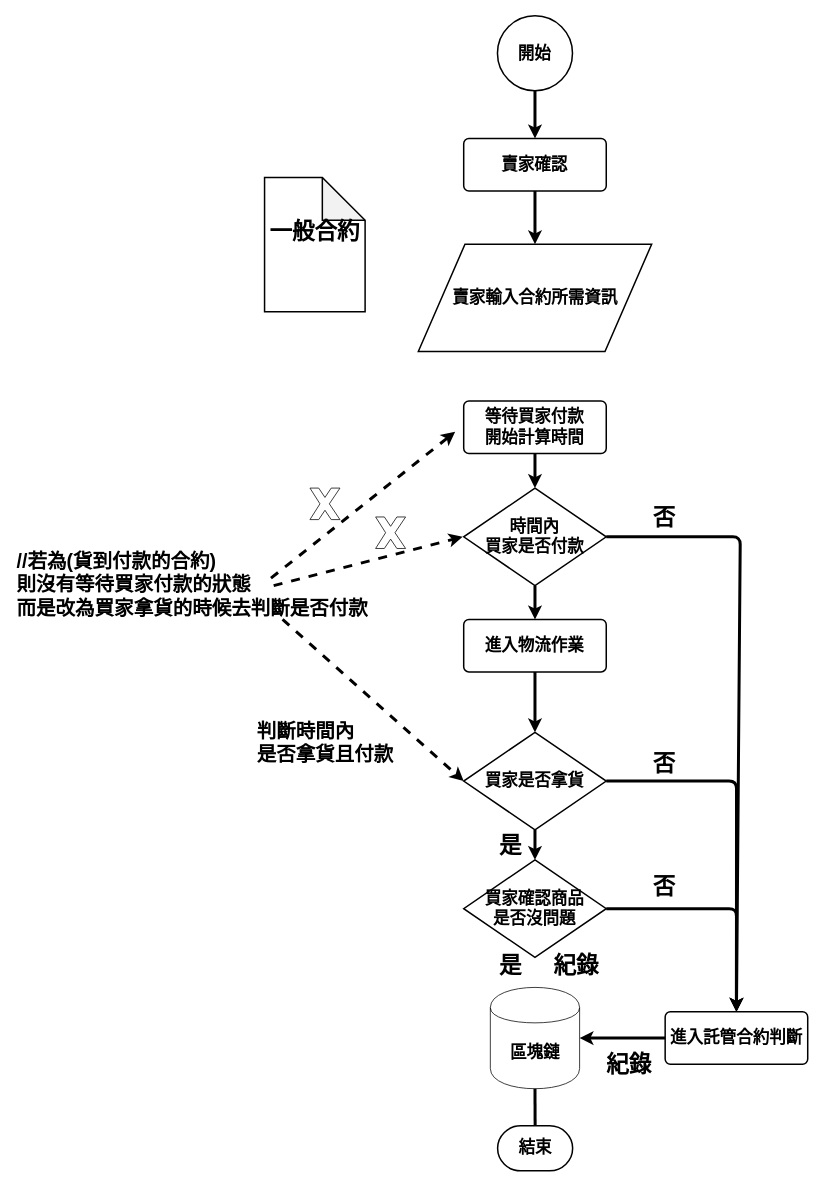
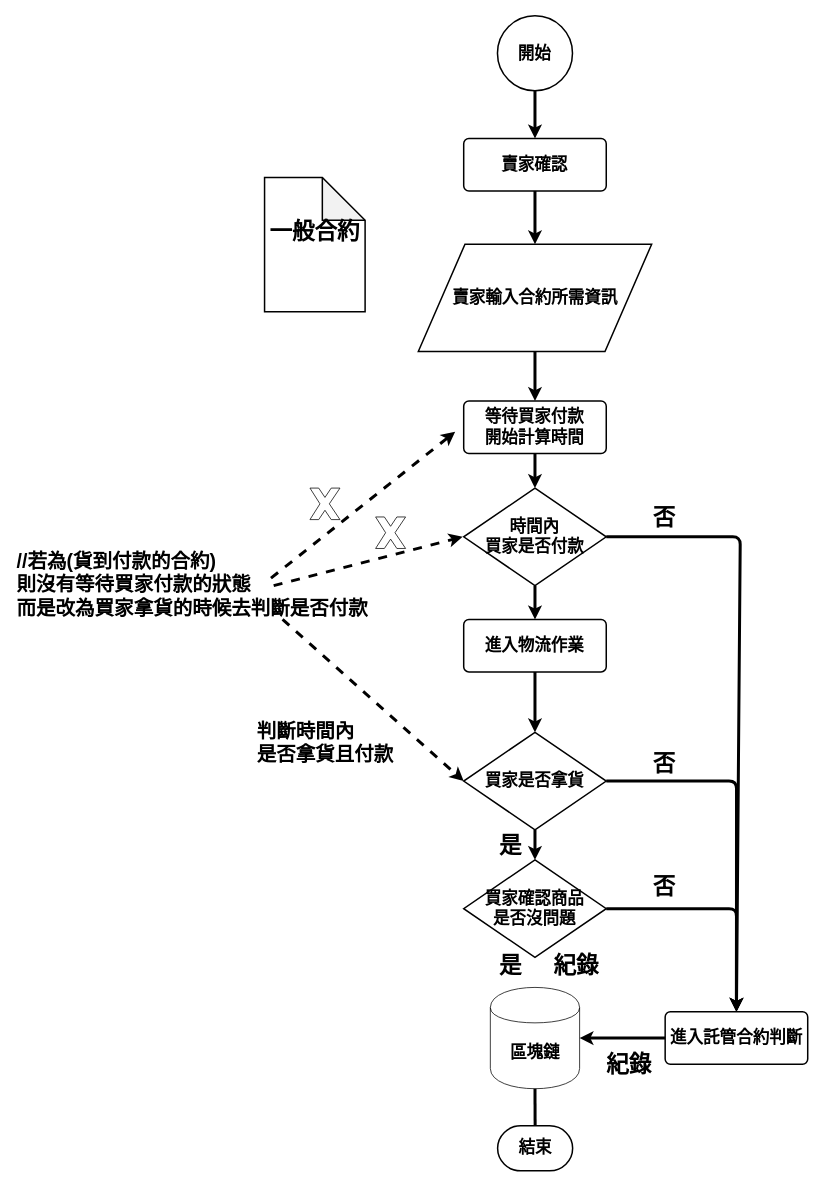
  <mxCell id="0" />
  <mxCell id="1" parent="0" />
  <mxCell id="2" value="" style="endArrow=classic;html=1;dashed=1;strokeWidth=4;exitX=0.695;exitY=0.8;exitDx=0;exitDy=0;exitPerimeter=0;" parent="1" source="34" edge="1"><mxGeometry width="50" height="50" relative="1" as="geometry"><mxPoint x="241" y="688.5" as="sourcePoint" /><mxPoint x="606" y="575" as="targetPoint" /></mxGeometry></mxCell>
  <mxCell id="3" value="&lt;font style=&quot;font-size: 22px&quot;&gt;&lt;b&gt;開始&lt;/b&gt;&lt;/font&gt;" style="strokeWidth=2;html=1;shape=mxgraph.flowchart.start_2;whiteSpace=wrap;align=center;" parent="1" vertex="1"><mxGeometry x="662.4" y="20.5" width="100" height="100" as="geometry" /></mxCell>
  <mxCell id="4" value="&lt;span&gt;&lt;font style=&quot;font-size: 22px&quot;&gt;&lt;b&gt;賣家確認&lt;/b&gt;&lt;/font&gt;&lt;/span&gt;" style="rounded=1;whiteSpace=wrap;html=1;absoluteArcSize=1;arcSize=14;strokeWidth=2;align=center;" parent="1" vertex="1"><mxGeometry x="617.4" y="184" width="190" height="70" as="geometry" /></mxCell>
  <mxCell id="5" value="&lt;b&gt;結束&lt;/b&gt;" style="strokeWidth=2;html=1;shape=mxgraph.flowchart.terminator;whiteSpace=wrap;fontSize=22;align=center;" parent="1" vertex="1"><mxGeometry x="662.6" y="1500" width="100" height="60" as="geometry" /></mxCell>
  <mxCell id="6" value="&lt;font style=&quot;font-size: 22px&quot;&gt;&lt;b&gt;賣家輸入合約所需資訊&lt;/b&gt;&lt;/font&gt;" style="shape=parallelogram;perimeter=parallelogramPerimeter;whiteSpace=wrap;html=1;align=center;strokeWidth=2;" parent="1" vertex="1"><mxGeometry x="556.9" y="325" width="311" height="143" as="geometry" /></mxCell>
  <mxCell id="7" value="&lt;font style=&quot;font-size: 22px&quot;&gt;&lt;b&gt;區塊鏈&lt;/b&gt;&lt;/font&gt;" style="shape=cylinder;whiteSpace=wrap;html=1;boundedLbl=1;backgroundOutline=1;align=center;" parent="1" vertex="1"><mxGeometry x="652.9" y="1315.5" width="119" height="135" as="geometry" /></mxCell>
  <mxCell id="8" value="&lt;font style=&quot;font-size: 30px&quot;&gt;&lt;b&gt;紀錄&lt;/b&gt;&lt;/font&gt;" style="text;html=1;resizable=0;points=[];autosize=1;align=center;verticalAlign=top;spacingTop=-4;" parent="1" vertex="1"><mxGeometry x="727.2" y="1265.5" width="80" height="20" as="geometry" /></mxCell>
  <mxCell id="9" value="" style="endArrow=classic;html=1;strokeWidth=4;align=center;exitX=0.5;exitY=1;exitDx=0;exitDy=0;entryX=0.5;entryY=0;entryDx=0;entryDy=0;entryPerimeter=0;" parent="1" source="15" target="13" edge="1"><mxGeometry width="50" height="50" relative="1" as="geometry"><mxPoint x="466" y="538" as="sourcePoint" /><mxPoint x="466" y="604" as="targetPoint" /></mxGeometry></mxCell>
  <mxCell id="10" value="" style="endArrow=classic;html=1;strokeWidth=4;fontSize=4;exitX=0.5;exitY=1;exitDx=0;exitDy=0;exitPerimeter=0;entryX=0.5;entryY=0;entryDx=0;entryDy=0;align=center;" parent="1" source="3" target="4" edge="1"><mxGeometry width="50" height="50" relative="1" as="geometry"><mxPoint x="376" y="680.5" as="sourcePoint" /><mxPoint x="426" y="630.5" as="targetPoint" /></mxGeometry></mxCell>
  <mxCell id="11" value="" style="endArrow=classic;html=1;strokeWidth=4;fontSize=22;align=center;exitX=0.5;exitY=1;exitDx=0;exitDy=0;entryX=0.5;entryY=0;entryDx=0;entryDy=0;" parent="1" source="4" target="6" edge="1"><mxGeometry width="50" height="50" relative="1" as="geometry"><mxPoint x="478.5" y="634" as="sourcePoint" /><mxPoint x="528.5" y="584" as="targetPoint" /></mxGeometry></mxCell>
  <mxCell id="12" style="edgeStyle=orthogonalEdgeStyle;rounded=0;orthogonalLoop=1;jettySize=auto;html=1;exitX=0.5;exitY=1;exitDx=0;exitDy=0;exitPerimeter=0;entryX=0.5;entryY=0;entryDx=0;entryDy=0;strokeWidth=4;" edge="1" parent="1" source="13" target="17"><mxGeometry relative="1" as="geometry" /></mxCell>
  <mxCell id="13" value="&lt;b&gt;時間內&lt;br&gt;買家是否付款&lt;/b&gt;" style="strokeWidth=2;html=1;shape=mxgraph.flowchart.decision;whiteSpace=wrap;fontSize=22;align=center;" parent="1" vertex="1"><mxGeometry x="617.4" y="650" width="190" height="130" as="geometry" /></mxCell>
  <mxCell id="14" value="&lt;font style=&quot;font-size: 30px&quot;&gt;&lt;b&gt;一般合約&lt;br&gt;&lt;/b&gt;&lt;br&gt;&lt;/font&gt;" style="shape=note;whiteSpace=wrap;html=1;backgroundOutline=1;darkOpacity=0.05;size=57;strokeWidth=2;" parent="1" vertex="1"><mxGeometry x="352" y="236" width="134" height="179" as="geometry" /></mxCell>
  <mxCell id="15" value="&lt;span&gt;&lt;font style=&quot;font-size: 22px&quot;&gt;&lt;b&gt;等待買家付款&lt;br&gt;開始計算時間&lt;/b&gt;&lt;br&gt;&lt;/font&gt;&lt;/span&gt;" style="rounded=1;whiteSpace=wrap;html=1;absoluteArcSize=1;arcSize=14;strokeWidth=2;align=center;" parent="1" vertex="1"><mxGeometry x="617.4" y="534" width="190" height="70" as="geometry" /></mxCell>
  <mxCell id="16" style="edgeStyle=orthogonalEdgeStyle;rounded=0;orthogonalLoop=1;jettySize=auto;html=1;exitX=0.5;exitY=1;exitDx=0;exitDy=0;strokeWidth=4;" edge="1" parent="1" source="17" target="18"><mxGeometry relative="1" as="geometry" /></mxCell>
  <mxCell id="17" value="&lt;span&gt;&lt;font&gt;&lt;font style=&quot;font-size: 22px&quot;&gt;&lt;b&gt;進入物流作業&lt;/b&gt;&lt;/font&gt;&lt;br&gt;&lt;/font&gt;&lt;/span&gt;" style="rounded=1;whiteSpace=wrap;html=1;absoluteArcSize=1;arcSize=14;strokeWidth=2;align=center;" parent="1" vertex="1"><mxGeometry x="617.4" y="825" width="190" height="70" as="geometry" /></mxCell>
  <mxCell id="18" value="&lt;b&gt;買家是否拿貨&lt;/b&gt;" style="strokeWidth=2;html=1;shape=mxgraph.flowchart.decision;whiteSpace=wrap;fontSize=22;align=center;" parent="1" vertex="1"><mxGeometry x="617.4" y="975.5" width="190" height="130" as="geometry" /></mxCell>
  <mxCell id="19" value="&lt;b&gt;買家確認商品&lt;br&gt;是否沒問題&lt;/b&gt;" style="strokeWidth=2;html=1;shape=mxgraph.flowchart.decision;whiteSpace=wrap;fontSize=22;align=center;" parent="1" vertex="1"><mxGeometry x="617.4" y="1145.5" width="190" height="130" as="geometry" /></mxCell>
+ <mxCell id="20" value="" style="endArrow=classic;html=1;strokeWidth=4;align=center;exitX=0.5;exitY=1;exitDx=0;exitDy=0;entryX=0.5;entryY=0;entryDx=0;entryDy=0;" parent="1" source="6" target="15" edge="1"><mxGeometry width="50" height="50" relative="1" as="geometry"><mxPoint x="476" y="548" as="sourcePoint" /><mxPoint x="476" y="614" as="targetPoint" /></mxGeometry></mxCell>
  <mxCell id="21" value="" style="endArrow=classic;html=1;strokeWidth=4;align=center;exitX=0.5;exitY=1;exitDx=0;exitDy=0;entryX=0.5;entryY=0;entryDx=0;entryDy=0;exitPerimeter=0;entryPerimeter=0;" parent="1" source="18" target="19" edge="1"><mxGeometry width="50" height="50" relative="1" as="geometry"><mxPoint x="742.333" y="735.167" as="sourcePoint" /><mxPoint x="742.333" y="780.167" as="targetPoint" /></mxGeometry></mxCell>
  <mxCell id="22" value="" style="endArrow=none;html=1;strokeWidth=4;exitX=0.5;exitY=1;exitDx=0;exitDy=0;entryX=0.5;entryY=0;entryDx=0;entryDy=0;entryPerimeter=0;" parent="1" source="7" target="5" edge="1"><mxGeometry width="50" height="50" relative="1" as="geometry"><mxPoint x="956" y="1470.5" as="sourcePoint" /><mxPoint x="1006" y="1420.5" as="targetPoint" /></mxGeometry></mxCell>
  <mxCell id="23" value="&lt;font style=&quot;font-size: 30px&quot;&gt;&lt;b&gt;是&lt;/b&gt;&lt;/font&gt;" style="text;html=1;resizable=0;points=[];autosize=1;align=left;verticalAlign=top;spacingTop=-4;" parent="1" vertex="1"><mxGeometry x="662.5" y="1105.5" width="50" height="20" as="geometry" /></mxCell>
  <mxCell id="24" value="&lt;span&gt;&lt;font style=&quot;font-size: 22px&quot;&gt;&lt;b&gt;進入託管合約判斷&lt;/b&gt;&lt;br&gt;&lt;/font&gt;&lt;/span&gt;" style="rounded=1;whiteSpace=wrap;html=1;absoluteArcSize=1;arcSize=14;strokeWidth=2;align=center;" parent="1" vertex="1"><mxGeometry x="885.9" y="1348" width="190" height="70" as="geometry" /></mxCell>
  <mxCell id="25" value="" style="endArrow=classic;html=1;strokeWidth=4;entryX=1;entryY=0.5;entryDx=0;entryDy=0;exitX=0;exitY=0.5;exitDx=0;exitDy=0;" parent="1" source="24" target="7" edge="1"><mxGeometry width="50" height="50" relative="1" as="geometry"><mxPoint x="546" y="1630.5" as="sourcePoint" /><mxPoint x="596" y="1580.5" as="targetPoint" /></mxGeometry></mxCell>
  <mxCell id="26" value="&lt;font size=&quot;1&quot;&gt;&lt;b style=&quot;font-size: 30px&quot;&gt;紀錄&lt;/b&gt;&lt;/font&gt;" style="text;html=1;resizable=0;points=[];autosize=1;align=left;verticalAlign=top;spacingTop=-4;" parent="1" vertex="1"><mxGeometry x="806" y="1398" width="80" height="20" as="geometry" /></mxCell>
  <mxCell id="27" value="&lt;font size=&quot;1&quot;&gt;&lt;b style=&quot;font-size: 30px&quot;&gt;否&lt;/b&gt;&lt;/font&gt;" style="text;html=1;resizable=0;points=[];autosize=1;align=left;verticalAlign=top;spacingTop=-4;" parent="1" vertex="1"><mxGeometry x="868" y="668.5" width="50" height="20" as="geometry" /></mxCell>
  <mxCell id="28" value="&lt;font size=&quot;1&quot;&gt;&lt;b style=&quot;font-size: 30px&quot;&gt;是&lt;/b&gt;&lt;/font&gt;" style="text;html=1;resizable=0;points=[];autosize=1;align=left;verticalAlign=top;spacingTop=-4;" parent="1" vertex="1"><mxGeometry x="662.5" y="1265.5" width="50" height="20" as="geometry" /></mxCell>
  <mxCell id="29" value="" style="endArrow=classic;html=1;strokeWidth=4;exitX=1;exitY=0.5;exitDx=0;exitDy=0;exitPerimeter=0;entryX=0.5;entryY=0;entryDx=0;entryDy=0;" parent="1" source="13" target="24" edge="1"><mxGeometry width="50" height="50" relative="1" as="geometry"><mxPoint x="1046" y="715" as="sourcePoint" /><mxPoint x="1146" y="715" as="targetPoint" /><Array as="points"><mxPoint x="986" y="715" /></Array></mxGeometry></mxCell>
  <mxCell id="30" value="" style="endArrow=classic;html=1;strokeWidth=4;exitX=1;exitY=0.5;exitDx=0;exitDy=0;exitPerimeter=0;entryX=0.5;entryY=0;entryDx=0;entryDy=0;" parent="1" source="18" target="24" edge="1"><mxGeometry width="50" height="50" relative="1" as="geometry"><mxPoint x="876" y="1080.5" as="sourcePoint" /><mxPoint x="926" y="1030.5" as="targetPoint" /><Array as="points"><mxPoint x="981" y="1040.5" /></Array></mxGeometry></mxCell>
  <mxCell id="31" value="" style="endArrow=classic;html=1;strokeWidth=4;exitX=1;exitY=0.5;exitDx=0;exitDy=0;exitPerimeter=0;entryX=0.5;entryY=0;entryDx=0;entryDy=0;" parent="1" source="19" target="24" edge="1"><mxGeometry width="50" height="50" relative="1" as="geometry"><mxPoint x="876" y="1170.5" as="sourcePoint" /><mxPoint x="926" y="1120.5" as="targetPoint" /><Array as="points"><mxPoint x="981" y="1210.5" /></Array></mxGeometry></mxCell>
  <mxCell id="32" value="&lt;font size=&quot;1&quot;&gt;&lt;b style=&quot;font-size: 30px&quot;&gt;否&lt;/b&gt;&lt;/font&gt;" style="text;html=1;resizable=0;points=[];autosize=1;align=left;verticalAlign=top;spacingTop=-4;" parent="1" vertex="1"><mxGeometry x="868" y="995.5" width="50" height="20" as="geometry" /></mxCell>
  <mxCell id="33" value="&lt;font size=&quot;1&quot;&gt;&lt;b style=&quot;font-size: 30px&quot;&gt;否&lt;/b&gt;&lt;/font&gt;" style="text;html=1;resizable=0;points=[];autosize=1;align=left;verticalAlign=top;spacingTop=-4;" parent="1" vertex="1"><mxGeometry x="868" y="1160.5" width="50" height="20" as="geometry" /></mxCell>
  <mxCell id="34" value="&lt;font style=&quot;font-size: 26px&quot;&gt;&lt;b&gt;//若為(貨到付款的合約)&lt;br&gt;則沒有等待買家付款的狀態&lt;br&gt;而是改為買家拿貨的時候去判斷是否付款&lt;/b&gt;&lt;br&gt;&lt;/font&gt;" style="text;html=1;resizable=0;points=[];autosize=1;align=left;verticalAlign=top;spacingTop=-4;" parent="1" vertex="1"><mxGeometry x="20" y="730" width="490" height="50" as="geometry" /></mxCell>
  <mxCell id="35" value="" style="endArrow=classic;html=1;dashed=1;strokeWidth=4;exitX=0.695;exitY=0.8;exitDx=0;exitDy=0;exitPerimeter=0;" parent="1" edge="1"><mxGeometry width="50" height="50" relative="1" as="geometry"><mxPoint x="364.143" y="780" as="sourcePoint" /><mxPoint x="616" y="715" as="targetPoint" /></mxGeometry></mxCell>
  <mxCell id="36" value="" style="verticalLabelPosition=bottom;verticalAlign=top;html=1;shape=mxgraph.basic.x" parent="1" vertex="1"><mxGeometry x="412.5" y="650" width="40" height="42" as="geometry" /></mxCell>
  <mxCell id="37" value="" style="verticalLabelPosition=bottom;verticalAlign=top;html=1;shape=mxgraph.basic.x" parent="1" vertex="1"><mxGeometry x="500" y="688.5" width="40" height="42" as="geometry" /></mxCell>
  <mxCell id="38" value="" style="endArrow=classic;html=1;dashed=1;strokeWidth=4;entryX=0;entryY=0.5;entryDx=0;entryDy=0;entryPerimeter=0;" parent="1" target="18" edge="1"><mxGeometry width="50" height="50" relative="1" as="geometry"><mxPoint x="376" y="825" as="sourcePoint" /><mxPoint x="626" y="725" as="targetPoint" /></mxGeometry></mxCell>
  <mxCell id="39" value="&lt;font style=&quot;font-size: 26px&quot;&gt;&lt;b&gt;判斷時間內&lt;br&gt;是否拿貨且付款&lt;/b&gt;&lt;/font&gt;" style="text;html=1;resizable=0;points=[];autosize=1;align=left;verticalAlign=top;spacingTop=-4;" parent="1" vertex="1"><mxGeometry x="340" y="955.5" width="200" height="40" as="geometry" /></mxCell>
